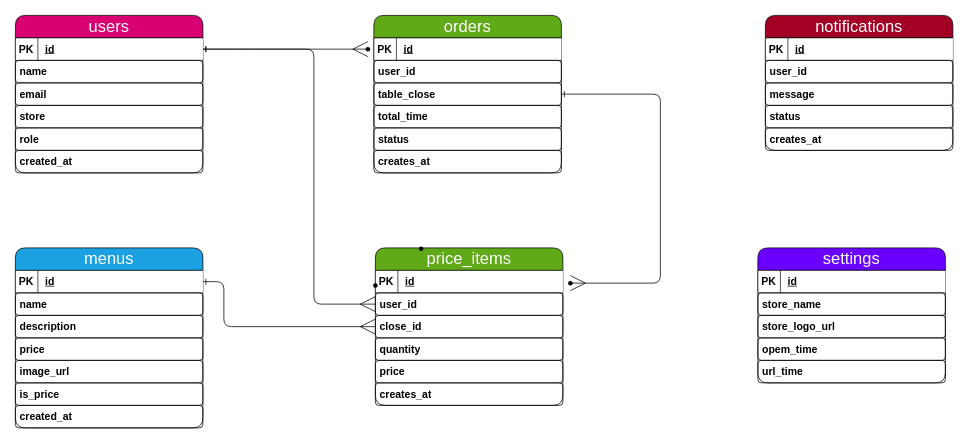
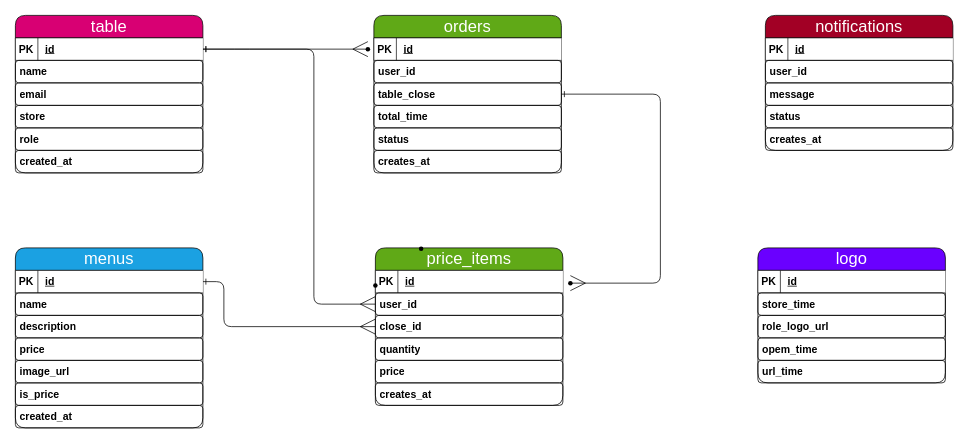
  <mxCell id="0" />
  <mxCell id="1" parent="0" />
  <mxCell id="2" value="" style="edgeStyle=elbowEdgeStyle;jumpSize=12;html=1;strokeColor=#000000;strokeWidth=1;fontSize=18;endArrow=ERmany;endFill=0;endSize=18;targetPerimeterSpacing=18;rounded=1;fontColor=#000000;startArrow=ERone;startFill=0;entryX=0.433;entryY=-0.043;entryDx=0;entryDy=0;entryPerimeter=0;" edge="1" parent="1" target="49"><mxGeometry relative="1" as="geometry"><mxPoint x="270" y="65" as="sourcePoint" /><Array as="points"><mxPoint x="322" y="55" /><mxPoint x="442" y="65" /></Array></mxGeometry></mxCell>
  <mxCell id="3" style="edgeStyle=none;html=1;entryX=0;entryY=0.5;entryDx=0;entryDy=0;fontSize=22;fontColor=#000000;startArrow=ERone;startFill=0;endArrow=ERmany;endFill=0;strokeColor=#000000;endSize=18;targetPerimeterSpacing=18;exitX=1;exitY=0.5;exitDx=0;exitDy=0;" edge="1" parent="1" source="5" target="30"><mxGeometry relative="1" as="geometry"><Array as="points"><mxPoint x="418" y="65" /><mxPoint x="418" y="405" /></Array></mxGeometry></mxCell>
- <mxCell id="4" value="&lt;font color=&quot;#ffffff&quot; style=&quot;font-size: 22px;&quot;&gt;users&lt;/font&gt;" style="swimlane;fontStyle=0;childLayout=stackLayout;horizontal=1;startSize=30;horizontalStack=0;resizeParent=1;resizeParentMax=0;resizeLast=0;collapsible=1;marginBottom=0;whiteSpace=wrap;html=1;fillColor=#d80073;fontColor=#000000;strokeColor=#000000;fontSize=14;rounded=1;" parent="1" vertex="1"><mxGeometry x="20" y="20" width="250" height="210" as="geometry"><mxRectangle x="200" y="290" width="70" height="30" as="alternateBounds" /></mxGeometry></mxCell>
+ <mxCell id="4" value="&lt;font color=&quot;#ffffff&quot; style=&quot;font-size: 22px;&quot;&gt;table&lt;/font&gt;" style="swimlane;fontStyle=0;childLayout=stackLayout;horizontal=1;startSize=30;horizontalStack=0;resizeParent=1;resizeParentMax=0;resizeLast=0;collapsible=1;marginBottom=0;whiteSpace=wrap;html=1;fillColor=#d80073;fontColor=#000000;strokeColor=#000000;fontSize=14;rounded=1;" parent="1" vertex="1"><mxGeometry x="20" y="20" width="250" height="210" as="geometry"><mxRectangle x="200" y="290" width="70" height="30" as="alternateBounds" /></mxGeometry></mxCell>
  <mxCell id="5" value="PK&amp;nbsp; &amp;nbsp; &lt;u&gt;&lt;span&gt;id&lt;/span&gt;&lt;/u&gt;" style="html=1;dashed=0;whitespace=wrap;shape=mxgraph.dfd.dataStoreID;align=left;spacingLeft=3;points=[[0,0],[0.5,0],[1,0],[0,0.5],[1,0.5],[0,1],[0.5,1],[1,1]];fillColor=#FFFFFF;strokeColor=#1A1A1A;fontColor=#000000;fontSize=14;fontStyle=1" vertex="1" parent="4"><mxGeometry y="30" width="250" height="30" as="geometry" /></mxCell>
  <mxCell id="6" value="name" style="text;strokeColor=#000000;fillColor=none;align=left;verticalAlign=middle;spacingLeft=4;spacingRight=4;overflow=hidden;points=[[0,0.5],[1,0.5]];portConstraint=eastwest;rotatable=0;whiteSpace=wrap;html=1;fontSize=14;rounded=1;fontColor=#000000;fontStyle=1" parent="4" vertex="1"><mxGeometry y="60" width="250" height="30" as="geometry" /></mxCell>
  <mxCell id="7" value="email" style="text;strokeColor=#000000;fillColor=none;align=left;verticalAlign=middle;spacingLeft=4;spacingRight=4;overflow=hidden;points=[[0,0.5],[1,0.5]];portConstraint=eastwest;rotatable=0;whiteSpace=wrap;html=1;fontSize=14;rounded=1;fontColor=#000000;fontStyle=1" parent="4" vertex="1"><mxGeometry y="90" width="250" height="30" as="geometry" /></mxCell>
  <mxCell id="8" value="store" style="text;strokeColor=#000000;fillColor=none;align=left;verticalAlign=middle;spacingLeft=4;spacingRight=4;overflow=hidden;points=[[0,0.5],[1,0.5]];portConstraint=eastwest;rotatable=0;whiteSpace=wrap;html=1;fontSize=14;rounded=1;fontColor=#000000;fontStyle=1" parent="4" vertex="1"><mxGeometry y="120" width="250" height="30" as="geometry" /></mxCell>
  <mxCell id="9" value="role" style="text;strokeColor=#000000;fillColor=none;align=left;verticalAlign=middle;spacingLeft=4;spacingRight=4;overflow=hidden;points=[[0,0.5],[1,0.5]];portConstraint=eastwest;rotatable=0;whiteSpace=wrap;html=1;fontSize=14;rounded=1;fontColor=#000000;fontStyle=1" parent="4" vertex="1"><mxGeometry y="150" width="250" height="30" as="geometry" /></mxCell>
  <mxCell id="10" value="created_at" style="text;strokeColor=#000000;fillColor=none;align=left;verticalAlign=middle;spacingLeft=4;spacingRight=4;overflow=hidden;points=[[0,0.5],[1,0.5]];portConstraint=eastwest;rotatable=0;whiteSpace=wrap;html=1;fontSize=14;rounded=1;fontColor=#000000;fontStyle=1" parent="4" vertex="1"><mxGeometry y="180" width="250" height="30" as="geometry" /></mxCell>
  <mxCell id="11" value="" style="edgeStyle=elbowEdgeStyle;jumpSize=12;html=1;strokeColor=#000000;strokeWidth=1;fontSize=18;endArrow=ERmany;endFill=0;endSize=18;targetPerimeterSpacing=18;rounded=1;fontColor=#000000;startArrow=ERone;startFill=0;entryX=0;entryY=0.5;entryDx=0;entryDy=0;exitX=1;exitY=0.5;exitDx=0;exitDy=0;" edge="1" parent="1" source="13" target="31"><mxGeometry relative="1" as="geometry"><Array as="points"><mxPoint x="298" y="420" /></Array></mxGeometry></mxCell>
  <mxCell id="12" value="&lt;font color=&quot;#ffffff&quot; style=&quot;font-size: 22px;&quot;&gt;menus&lt;/font&gt;" style="swimlane;fontStyle=0;childLayout=stackLayout;horizontal=1;startSize=30;horizontalStack=0;resizeParent=1;resizeParentMax=0;resizeLast=0;collapsible=1;marginBottom=0;whiteSpace=wrap;html=1;fillColor=#1ba1e2;fontColor=#000000;strokeColor=#000000;fontSize=14;rounded=1;" vertex="1" parent="1"><mxGeometry x="20" y="330" width="250" height="240" as="geometry" /></mxCell>
  <mxCell id="13" value="PK&amp;nbsp; &amp;nbsp; &lt;u&gt;&lt;span&gt;id&lt;/span&gt;&lt;/u&gt;" style="html=1;dashed=0;whitespace=wrap;shape=mxgraph.dfd.dataStoreID;align=left;spacingLeft=3;points=[[0,0],[0.5,0],[1,0],[0,0.5],[1,0.5],[0,1],[0.5,1],[1,1]];fillColor=#FFFFFF;strokeColor=#1A1A1A;fontColor=#000000;fontSize=14;fontStyle=1" vertex="1" parent="12"><mxGeometry y="30" width="250" height="30" as="geometry" /></mxCell>
  <mxCell id="14" value="name" style="text;strokeColor=#000000;fillColor=none;align=left;verticalAlign=middle;spacingLeft=4;spacingRight=4;overflow=hidden;points=[[0,0.5],[1,0.5]];portConstraint=eastwest;rotatable=0;whiteSpace=wrap;html=1;fontSize=14;rounded=1;fontColor=#000000;fontStyle=1" vertex="1" parent="12"><mxGeometry y="60" width="250" height="30" as="geometry" /></mxCell>
  <mxCell id="15" value="description" style="text;strokeColor=#000000;fillColor=none;align=left;verticalAlign=middle;spacingLeft=4;spacingRight=4;overflow=hidden;points=[[0,0.5],[1,0.5]];portConstraint=eastwest;rotatable=0;whiteSpace=wrap;html=1;fontSize=14;rounded=1;fontColor=#000000;fontStyle=1" vertex="1" parent="12"><mxGeometry y="90" width="250" height="30" as="geometry" /></mxCell>
  <mxCell id="16" value="price" style="text;strokeColor=#000000;fillColor=none;align=left;verticalAlign=middle;spacingLeft=4;spacingRight=4;overflow=hidden;points=[[0,0.5],[1,0.5]];portConstraint=eastwest;rotatable=0;whiteSpace=wrap;html=1;fontSize=14;rounded=1;fontColor=#000000;fontStyle=1" vertex="1" parent="12"><mxGeometry y="120" width="250" height="30" as="geometry" /></mxCell>
  <mxCell id="17" value="image_url" style="text;strokeColor=#000000;fillColor=none;align=left;verticalAlign=middle;spacingLeft=4;spacingRight=4;overflow=hidden;points=[[0,0.5],[1,0.5]];portConstraint=eastwest;rotatable=0;whiteSpace=wrap;html=1;fontSize=14;rounded=1;fontColor=#000000;fontStyle=1" vertex="1" parent="12"><mxGeometry y="150" width="250" height="30" as="geometry" /></mxCell>
  <mxCell id="18" value="is_price" style="text;strokeColor=#000000;fillColor=none;align=left;verticalAlign=middle;spacingLeft=4;spacingRight=4;overflow=hidden;points=[[0,0.5],[1,0.5]];portConstraint=eastwest;rotatable=0;whiteSpace=wrap;html=1;fontSize=14;rounded=1;fontColor=#000000;fontStyle=1" vertex="1" parent="12"><mxGeometry y="180" width="250" height="30" as="geometry" /></mxCell>
  <mxCell id="19" value="created_at" style="text;strokeColor=#000000;fillColor=none;align=left;verticalAlign=middle;spacingLeft=4;spacingRight=4;overflow=hidden;points=[[0,0.5],[1,0.5]];portConstraint=eastwest;rotatable=0;whiteSpace=wrap;html=1;fontSize=14;rounded=1;fontColor=#000000;fontStyle=1" vertex="1" parent="12"><mxGeometry y="210" width="250" height="30" as="geometry" /></mxCell>
  <mxCell id="20" value="" style="edgeStyle=elbowEdgeStyle;jumpSize=12;html=1;strokeColor=#000000;strokeWidth=1;fontSize=18;endArrow=ERmany;endFill=0;endSize=18;targetPerimeterSpacing=18;entryX=0.479;entryY=0.193;entryDx=0;entryDy=0;entryPerimeter=0;rounded=1;fontColor=#000000;startArrow=ERone;startFill=0;" edge="1" parent="1" source="21" target="47"><mxGeometry relative="1" as="geometry"><Array as="points"><mxPoint x="880" y="270" /></Array></mxGeometry></mxCell>
  <mxCell id="21" value="&lt;font color=&quot;#ffffff&quot; style=&quot;font-size: 22px;&quot;&gt;orders&lt;/font&gt;" style="swimlane;fontStyle=0;childLayout=stackLayout;horizontal=1;startSize=30;horizontalStack=0;resizeParent=1;resizeParentMax=0;resizeLast=0;collapsible=1;marginBottom=0;whiteSpace=wrap;html=1;fillColor=#60a917;fontColor=#000000;strokeColor=#000000;fontSize=14;rounded=1;" vertex="1" parent="1"><mxGeometry x="498" y="20" width="250" height="210" as="geometry"><mxRectangle x="200" y="290" width="70" height="30" as="alternateBounds" /></mxGeometry></mxCell>
  <mxCell id="22" value="PK&amp;nbsp; &amp;nbsp; &lt;u&gt;&lt;span&gt;id&lt;/span&gt;&lt;/u&gt;" style="html=1;dashed=0;whitespace=wrap;shape=mxgraph.dfd.dataStoreID;align=left;spacingLeft=3;points=[[0,0],[0.5,0],[1,0],[0,0.5],[1,0.5],[0,1],[0.5,1],[1,1]];fillColor=#FFFFFF;strokeColor=#1A1A1A;fontColor=#000000;fontSize=14;fontStyle=1" vertex="1" parent="21"><mxGeometry y="30" width="250" height="30" as="geometry" /></mxCell>
  <mxCell id="23" value="user_id" style="text;strokeColor=#000000;fillColor=none;align=left;verticalAlign=middle;spacingLeft=4;spacingRight=4;overflow=hidden;points=[[0,0.5],[1,0.5]];portConstraint=eastwest;rotatable=0;whiteSpace=wrap;html=1;fontSize=14;rounded=1;fontColor=#000000;fontStyle=1" vertex="1" parent="21"><mxGeometry y="60" width="250" height="30" as="geometry" /></mxCell>
  <mxCell id="24" value="table_close" style="text;strokeColor=#000000;fillColor=none;align=left;verticalAlign=middle;spacingLeft=4;spacingRight=4;overflow=hidden;points=[[0,0.5],[1,0.5]];portConstraint=eastwest;rotatable=0;whiteSpace=wrap;html=1;fontSize=14;rounded=1;fontColor=#000000;fontStyle=1" vertex="1" parent="21"><mxGeometry y="90" width="250" height="30" as="geometry" /></mxCell>
  <mxCell id="25" value="total_time" style="text;strokeColor=#000000;fillColor=none;align=left;verticalAlign=middle;spacingLeft=4;spacingRight=4;overflow=hidden;points=[[0,0.5],[1,0.5]];portConstraint=eastwest;rotatable=0;whiteSpace=wrap;html=1;fontSize=14;rounded=1;fontColor=#000000;fontStyle=1" vertex="1" parent="21"><mxGeometry y="120" width="250" height="30" as="geometry" /></mxCell>
  <mxCell id="26" value="status" style="text;strokeColor=#000000;fillColor=none;align=left;verticalAlign=middle;spacingLeft=4;spacingRight=4;overflow=hidden;points=[[0,0.5],[1,0.5]];portConstraint=eastwest;rotatable=0;whiteSpace=wrap;html=1;fontSize=14;rounded=1;fontColor=#000000;fontStyle=1" vertex="1" parent="21"><mxGeometry y="150" width="250" height="30" as="geometry" /></mxCell>
  <mxCell id="27" value="creates_at" style="text;strokeColor=#000000;fillColor=none;align=left;verticalAlign=middle;spacingLeft=4;spacingRight=4;overflow=hidden;points=[[0,0.5],[1,0.5]];portConstraint=eastwest;rotatable=0;whiteSpace=wrap;html=1;fontSize=14;rounded=1;fontColor=#000000;fontStyle=1" vertex="1" parent="21"><mxGeometry y="180" width="250" height="30" as="geometry" /></mxCell>
  <mxCell id="28" value="&lt;font color=&quot;#ffffff&quot; style=&quot;font-size: 22px;&quot;&gt;price_items&lt;/font&gt;" style="swimlane;fontStyle=0;childLayout=stackLayout;horizontal=1;startSize=30;horizontalStack=0;resizeParent=1;resizeParentMax=0;resizeLast=0;collapsible=1;marginBottom=0;whiteSpace=wrap;html=1;fillColor=#60a917;fontColor=#000000;strokeColor=#000000;fontSize=14;rounded=1;" vertex="1" parent="1"><mxGeometry x="500" y="330" width="250" height="210" as="geometry"><mxRectangle x="200" y="290" width="70" height="30" as="alternateBounds" /></mxGeometry></mxCell>
  <mxCell id="29" value="PK&amp;nbsp; &amp;nbsp; &lt;u&gt;&lt;span&gt;id&lt;/span&gt;&lt;/u&gt;" style="html=1;dashed=0;whitespace=wrap;shape=mxgraph.dfd.dataStoreID;align=left;spacingLeft=3;points=[[0,0],[0.5,0],[1,0],[0,0.5],[1,0.5],[0,1],[0.5,1],[1,1]];fillColor=#FFFFFF;strokeColor=#1A1A1A;fontColor=#000000;fontSize=14;fontStyle=1" vertex="1" parent="28"><mxGeometry y="30" width="250" height="30" as="geometry" /></mxCell>
  <mxCell id="30" value="user_id" style="text;strokeColor=#000000;fillColor=none;align=left;verticalAlign=middle;spacingLeft=4;spacingRight=4;overflow=hidden;points=[[0,0.5],[1,0.5]];portConstraint=eastwest;rotatable=0;whiteSpace=wrap;html=1;fontSize=14;rounded=1;fontColor=#000000;fontStyle=1" vertex="1" parent="28"><mxGeometry y="60" width="250" height="30" as="geometry" /></mxCell>
  <mxCell id="31" value="close_id" style="text;strokeColor=#000000;fillColor=none;align=left;verticalAlign=middle;spacingLeft=4;spacingRight=4;overflow=hidden;points=[[0,0.5],[1,0.5]];portConstraint=eastwest;rotatable=0;whiteSpace=wrap;html=1;fontSize=14;rounded=1;fontColor=#000000;fontStyle=1" vertex="1" parent="28"><mxGeometry y="90" width="250" height="30" as="geometry" /></mxCell>
  <mxCell id="32" value="quantity" style="text;strokeColor=#000000;fillColor=none;align=left;verticalAlign=middle;spacingLeft=4;spacingRight=4;overflow=hidden;points=[[0,0.5],[1,0.5]];portConstraint=eastwest;rotatable=0;whiteSpace=wrap;html=1;fontSize=14;rounded=1;fontColor=#000000;fontStyle=1" vertex="1" parent="28"><mxGeometry y="120" width="250" height="30" as="geometry" /></mxCell>
  <mxCell id="33" value="price" style="text;strokeColor=#000000;fillColor=none;align=left;verticalAlign=middle;spacingLeft=4;spacingRight=4;overflow=hidden;points=[[0,0.5],[1,0.5]];portConstraint=eastwest;rotatable=0;whiteSpace=wrap;html=1;fontSize=14;rounded=1;fontColor=#000000;fontStyle=1" vertex="1" parent="28"><mxGeometry y="150" width="250" height="30" as="geometry" /></mxCell>
  <mxCell id="34" value="creates_at" style="text;strokeColor=#000000;fillColor=none;align=left;verticalAlign=middle;spacingLeft=4;spacingRight=4;overflow=hidden;points=[[0,0.5],[1,0.5]];portConstraint=eastwest;rotatable=0;whiteSpace=wrap;html=1;fontSize=14;rounded=1;fontColor=#000000;fontStyle=1" vertex="1" parent="28"><mxGeometry y="180" width="250" height="30" as="geometry" /></mxCell>
  <mxCell id="35" value="&lt;font color=&quot;#ffffff&quot; style=&quot;font-size: 22px;&quot;&gt;notifications&lt;/font&gt;" style="swimlane;fontStyle=0;childLayout=stackLayout;horizontal=1;startSize=30;horizontalStack=0;resizeParent=1;resizeParentMax=0;resizeLast=0;collapsible=1;marginBottom=0;whiteSpace=wrap;html=1;fillColor=#a20025;fontColor=#000000;strokeColor=#000000;fontSize=14;rounded=1;" vertex="1" parent="1"><mxGeometry x="1020" y="20" width="250" height="180" as="geometry"><mxRectangle x="200" y="290" width="70" height="30" as="alternateBounds" /></mxGeometry></mxCell>
  <mxCell id="36" value="PK&amp;nbsp; &amp;nbsp; &lt;u&gt;&lt;span&gt;id&lt;/span&gt;&lt;/u&gt;" style="html=1;dashed=0;whitespace=wrap;shape=mxgraph.dfd.dataStoreID;align=left;spacingLeft=3;points=[[0,0],[0.5,0],[1,0],[0,0.5],[1,0.5],[0,1],[0.5,1],[1,1]];fillColor=#FFFFFF;strokeColor=#1A1A1A;fontColor=#000000;fontSize=14;fontStyle=1" vertex="1" parent="35"><mxGeometry y="30" width="250" height="30" as="geometry" /></mxCell>
  <mxCell id="37" value="user_id" style="text;strokeColor=#000000;fillColor=none;align=left;verticalAlign=middle;spacingLeft=4;spacingRight=4;overflow=hidden;points=[[0,0.5],[1,0.5]];portConstraint=eastwest;rotatable=0;whiteSpace=wrap;html=1;fontSize=14;rounded=1;fontColor=#000000;fontStyle=1" vertex="1" parent="35"><mxGeometry y="60" width="250" height="30" as="geometry" /></mxCell>
  <mxCell id="38" value="message" style="text;strokeColor=#000000;fillColor=none;align=left;verticalAlign=middle;spacingLeft=4;spacingRight=4;overflow=hidden;points=[[0,0.5],[1,0.5]];portConstraint=eastwest;rotatable=0;whiteSpace=wrap;html=1;fontSize=14;rounded=1;fontColor=#000000;fontStyle=1" vertex="1" parent="35"><mxGeometry y="90" width="250" height="30" as="geometry" /></mxCell>
  <mxCell id="39" value="status" style="text;strokeColor=#000000;fillColor=none;align=left;verticalAlign=middle;spacingLeft=4;spacingRight=4;overflow=hidden;points=[[0,0.5],[1,0.5]];portConstraint=eastwest;rotatable=0;whiteSpace=wrap;html=1;fontSize=14;rounded=1;fontColor=#000000;fontStyle=1" vertex="1" parent="35"><mxGeometry y="120" width="250" height="30" as="geometry" /></mxCell>
  <mxCell id="40" value="creates_at" style="text;strokeColor=#000000;fillColor=none;align=left;verticalAlign=middle;spacingLeft=4;spacingRight=4;overflow=hidden;points=[[0,0.5],[1,0.5]];portConstraint=eastwest;rotatable=0;whiteSpace=wrap;html=1;fontSize=14;rounded=1;fontColor=#000000;fontStyle=1" vertex="1" parent="35"><mxGeometry y="150" width="250" height="30" as="geometry" /></mxCell>
- <mxCell id="41" value="&lt;font color=&quot;#ffffff&quot; style=&quot;font-size: 22px;&quot;&gt;settings&lt;/font&gt;" style="swimlane;fontStyle=0;childLayout=stackLayout;horizontal=1;startSize=30;horizontalStack=0;resizeParent=1;resizeParentMax=0;resizeLast=0;collapsible=1;marginBottom=0;whiteSpace=wrap;html=1;fontSize=14;fillColor=#6a00ff;fontColor=#000000;strokeColor=#000000;rounded=1;" vertex="1" parent="1"><mxGeometry x="1010" y="330" width="250" height="180" as="geometry"><mxRectangle x="200" y="290" width="70" height="30" as="alternateBounds" /></mxGeometry></mxCell>
+ <mxCell id="41" value="&lt;font color=&quot;#ffffff&quot; style=&quot;font-size: 22px;&quot;&gt;logo&lt;/font&gt;" style="swimlane;fontStyle=0;childLayout=stackLayout;horizontal=1;startSize=30;horizontalStack=0;resizeParent=1;resizeParentMax=0;resizeLast=0;collapsible=1;marginBottom=0;whiteSpace=wrap;html=1;fontSize=14;fillColor=#6a00ff;fontColor=#000000;strokeColor=#000000;rounded=1;" vertex="1" parent="1"><mxGeometry x="1010" y="330" width="250" height="180" as="geometry"><mxRectangle x="200" y="290" width="70" height="30" as="alternateBounds" /></mxGeometry></mxCell>
  <mxCell id="42" value="PK&amp;nbsp; &amp;nbsp; &lt;u&gt;&lt;span&gt;id&lt;/span&gt;&lt;/u&gt;" style="html=1;dashed=0;whitespace=wrap;shape=mxgraph.dfd.dataStoreID;align=left;spacingLeft=3;points=[[0,0],[0.5,0],[1,0],[0,0.5],[1,0.5],[0,1],[0.5,1],[1,1]];fillColor=#FFFFFF;strokeColor=#1A1A1A;fontColor=#000000;fontSize=14;fontStyle=1" vertex="1" parent="41"><mxGeometry y="30" width="250" height="30" as="geometry" /></mxCell>
- <mxCell id="43" value="store_name" style="text;strokeColor=#000000;fillColor=none;align=left;verticalAlign=middle;spacingLeft=4;spacingRight=4;overflow=hidden;points=[[0,0.5],[1,0.5]];portConstraint=eastwest;rotatable=0;whiteSpace=wrap;html=1;fontSize=14;rounded=1;fontColor=#000000;fontStyle=1" vertex="1" parent="41"><mxGeometry y="60" width="250" height="30" as="geometry" /></mxCell>
- <mxCell id="44" value="store_logo_url" style="text;strokeColor=#000000;fillColor=none;align=left;verticalAlign=middle;spacingLeft=4;spacingRight=4;overflow=hidden;points=[[0,0.5],[1,0.5]];portConstraint=eastwest;rotatable=0;whiteSpace=wrap;html=1;fontSize=14;rounded=1;fontColor=#000000;fontStyle=1" vertex="1" parent="41"><mxGeometry y="90" width="250" height="30" as="geometry" /></mxCell>
+ <mxCell id="43" value="store_time" style="text;strokeColor=#000000;fillColor=none;align=left;verticalAlign=middle;spacingLeft=4;spacingRight=4;overflow=hidden;points=[[0,0.5],[1,0.5]];portConstraint=eastwest;rotatable=0;whiteSpace=wrap;html=1;fontSize=14;rounded=1;fontColor=#000000;fontStyle=1" vertex="1" parent="41"><mxGeometry y="60" width="250" height="30" as="geometry" /></mxCell>
+ <mxCell id="44" value="role_logo_url" style="text;strokeColor=#000000;fillColor=none;align=left;verticalAlign=middle;spacingLeft=4;spacingRight=4;overflow=hidden;points=[[0,0.5],[1,0.5]];portConstraint=eastwest;rotatable=0;whiteSpace=wrap;html=1;fontSize=14;rounded=1;fontColor=#000000;fontStyle=1" vertex="1" parent="41"><mxGeometry y="90" width="250" height="30" as="geometry" /></mxCell>
  <mxCell id="45" value="opem_time" style="text;strokeColor=#000000;fillColor=none;align=left;verticalAlign=middle;spacingLeft=4;spacingRight=4;overflow=hidden;points=[[0,0.5],[1,0.5]];portConstraint=eastwest;rotatable=0;whiteSpace=wrap;html=1;fontSize=14;rounded=1;fontColor=#000000;fontStyle=1" vertex="1" parent="41"><mxGeometry y="120" width="250" height="30" as="geometry" /></mxCell>
  <mxCell id="46" value="url_time" style="text;strokeColor=#000000;fillColor=none;align=left;verticalAlign=middle;spacingLeft=4;spacingRight=4;overflow=hidden;points=[[0,0.5],[1,0.5]];portConstraint=eastwest;rotatable=0;whiteSpace=wrap;html=1;fontSize=14;rounded=1;fontColor=#000000;fontStyle=1" vertex="1" parent="41"><mxGeometry y="150" width="250" height="30" as="geometry" /></mxCell>
  <mxCell id="47" value="" style="shape=waypoint;size=6;pointerEvents=1;points=[];fillColor=#60a917;resizable=0;rotatable=0;perimeter=centerPerimeter;snapToPoint=1;fontSize=14;strokeColor=#000000;fontColor=#000000;fontStyle=0;startSize=30;rounded=1;" vertex="1" parent="1"><mxGeometry x="750" y="367" width="20" height="20" as="geometry" /></mxCell>
  <mxCell id="48" value="" style="shape=waypoint;size=6;pointerEvents=1;points=[];fillColor=#1ba1e2;resizable=0;rotatable=0;perimeter=centerPerimeter;snapToPoint=1;fontSize=14;strokeColor=#000000;fontColor=#000000;fontStyle=0;startSize=30;rounded=1;" vertex="1" parent="1"><mxGeometry x="490" y="370" width="20" height="20" as="geometry" /></mxCell>
  <mxCell id="49" value="" style="shape=waypoint;size=6;pointerEvents=1;points=[];fillColor=#d80073;resizable=0;rotatable=0;perimeter=centerPerimeter;snapToPoint=1;fontSize=14;strokeColor=#000000;fontColor=#000000;fontStyle=0;startSize=30;rounded=1;" vertex="1" parent="1"><mxGeometry x="480" y="55" width="20" height="20" as="geometry" /></mxCell>
  <mxCell id="50" value="" style="shape=waypoint;sketch=0;size=6;pointerEvents=1;points=[];fillColor=#d80073;resizable=0;rotatable=0;perimeter=centerPerimeter;snapToPoint=1;fontSize=14;strokeColor=#000000;fontColor=#000000;fontStyle=0;startSize=30;rounded=1;" vertex="1" parent="1"><mxGeometry x="551" y="321" width="20" height="20" as="geometry" /></mxCell>
